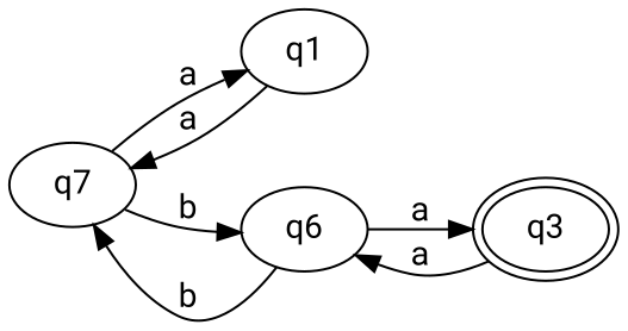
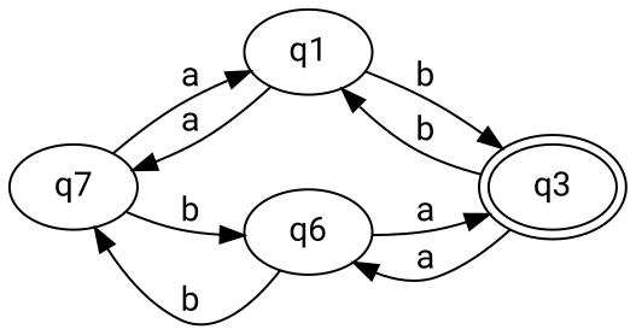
  digraph {
    fontname="Roboto Mono"
    rankdir=LR
    node [fontname="Roboto Mono"]
    edge [fontname="Roboto Mono"]
    q1
    n2 [label=q6]
    q3 [peripheries=2]
    n4 [label=q7]
    subgraph sub_1 {
      q3
      n4
      subgraph sub_2 {
        rank=same
        q1
        n2
      }
    }
+   q1 -> q3 [label=b]
    q1 -> n4 [constraint=false label=a]
    n2 -> q3 [label=a]
    n2 -> n4 [constraint=false label=b]
+   q3 -> q1 [constraint=false label=b]
    q3 -> n2 [constraint=false label=a]
    n4 -> q1 [label=a]
    n4 -> n2 [label=b]
  }
